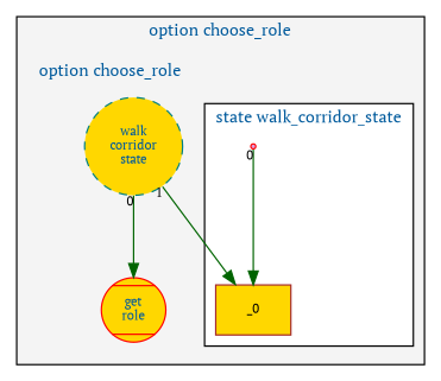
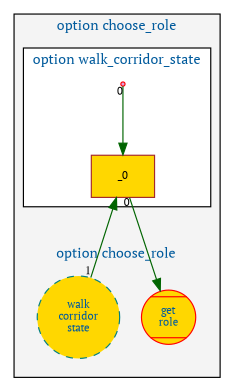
  digraph {
    compound=true
    fontname="PT Serif"
    ranksep=0.4
    node [color=red fillcolor=gold fontname="PT Serif" fontsize=9 style=filled]
    edge [arrowhead=normal color=darkgreen fontname="PT Serif" fontsize=9 minlen=2 style=solid taillabel=0]
    n1 [color=teal fontcolor="#005A9C" label="walk\ncorridor\nstate" shape=circle style="dashed,filled"]
    n2 [fontcolor="#005A9C" label="get\nrole" shape=Mcircle]
    n3 [fillcolor=plum label=start shape=point]
    _0 [color=brown shape=box]
    subgraph cluster_1 {
      fillcolor="#F4F4F4"
      fontcolor="#005A9C"
      fontsize=12
      label="option choose_role"
      style=filled
      subgraph cluster_2 {
        color="#F4F4F4"
        fillcolor="#F4F4F4"
        fontcolor="#005A9C"
        fontsize=12
        label="option choose_role"
        style=filled
        n1
        n2
      }
      subgraph cluster_3 {
        fillcolor="#FFFFFF"
        fontcolor="#005A9C"
        fontsize=12
-       label="state walk_corridor_state"
+       label="option walk_corridor_state"
        style=filled
        n3
        _0
      }
    }
    n1 -> _0 [taillabel=1]
    n3 -> _0
-   n1 -> n2
+   _0 -> n2
  }
